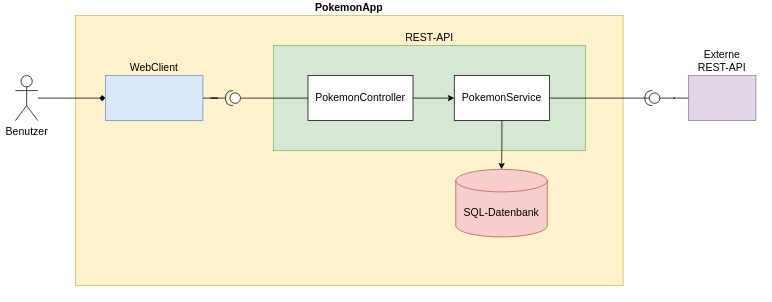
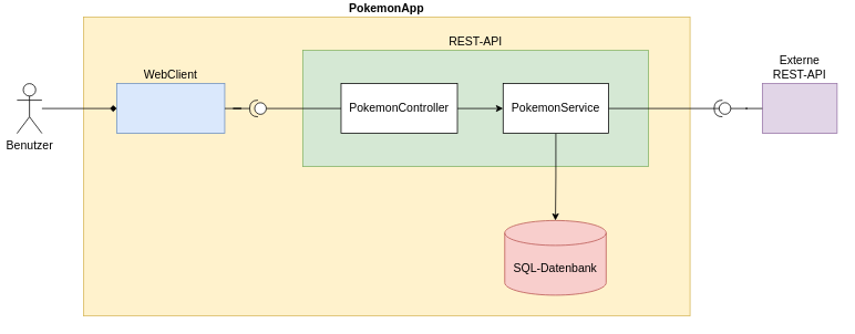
  <mxCell id="0" />
  <mxCell id="1" parent="0" />
  <mxCell id="2" value="PokemonApp" style="rounded=0;whiteSpace=wrap;html=1;fillColor=#fff2cc;strokeColor=#d6b656;labelPosition=center;verticalLabelPosition=top;align=center;verticalAlign=bottom;fontSize=14;fontStyle=1" vertex="1" parent="1"><mxGeometry x="100" y="20" width="730" height="360" as="geometry" /></mxCell>
  <mxCell id="3" value="&lt;div style=&quot;font-size: 14px;&quot;&gt;WebClient&lt;/div&gt;" style="rounded=0;whiteSpace=wrap;html=1;labelPosition=center;verticalLabelPosition=top;align=center;verticalAlign=bottom;fillColor=#dae8fc;strokeColor=#6c8ebf;fontSize=14;fontStyle=0" vertex="1" parent="1"><mxGeometry x="140" y="100" width="130" height="60" as="geometry" /></mxCell>
  <mxCell id="4" style="edgeStyle=orthogonalEdgeStyle;rounded=0;orthogonalLoop=1;jettySize=auto;html=1;entryX=0;entryY=0.5;entryDx=0;entryDy=0;fontSize=14;fontStyle=0;endArrow=diamond;" edge="1" parent="1" source="5" target="3"><mxGeometry relative="1" as="geometry" /></mxCell>
  <mxCell id="5" value="Benutzer" style="shape=umlActor;verticalLabelPosition=bottom;verticalAlign=top;html=1;outlineConnect=0;fontSize=14;fontStyle=0" vertex="1" parent="1"><mxGeometry x="20" y="100" width="30" height="60" as="geometry" /></mxCell>
  <mxCell id="6" value="REST-API" style="rounded=0;whiteSpace=wrap;html=1;labelPosition=center;verticalLabelPosition=top;align=center;verticalAlign=bottom;fillColor=#d5e8d4;strokeColor=#82b366;fontSize=14;fontStyle=0" vertex="1" parent="1"><mxGeometry x="364" y="60" width="416" height="140" as="geometry" /></mxCell>
  <mxCell id="7" style="edgeStyle=orthogonalEdgeStyle;rounded=0;orthogonalLoop=1;jettySize=auto;html=1;entryX=0;entryY=0.5;entryDx=0;entryDy=0;endArrow=classic;endFill=1;fontSize=14;fontStyle=0" edge="1" parent="1" source="8" target="11"><mxGeometry relative="1" as="geometry" /></mxCell>
  <mxCell id="8" value="PokemonController" style="rounded=0;whiteSpace=wrap;html=1;fontSize=14;fontStyle=0" vertex="1" parent="1"><mxGeometry x="410" y="100" width="140" height="60" as="geometry" /></mxCell>
  <mxCell id="9" style="edgeStyle=orthogonalEdgeStyle;rounded=0;orthogonalLoop=1;jettySize=auto;html=1;fontSize=14;fontStyle=0" edge="1" parent="1" source="11" target="15"><mxGeometry relative="1" as="geometry" /></mxCell>
  <mxCell id="10" style="edgeStyle=orthogonalEdgeStyle;rounded=0;orthogonalLoop=1;jettySize=auto;html=1;entryX=1;entryY=0.5;entryDx=0;entryDy=0;entryPerimeter=0;endArrow=none;endFill=0;fontSize=14;fontStyle=0" edge="1" parent="1"><mxGeometry relative="1" as="geometry"><mxPoint x="716" y="130" as="sourcePoint" /><mxPoint x="873" y="130" as="targetPoint" /></mxGeometry></mxCell>
  <mxCell id="11" value="PokemonService" style="rounded=0;whiteSpace=wrap;html=1;fontSize=14;fontStyle=0" vertex="1" parent="1"><mxGeometry x="605" y="100" width="127" height="60" as="geometry" /></mxCell>
  <mxCell id="12" style="edgeStyle=orthogonalEdgeStyle;rounded=0;orthogonalLoop=1;jettySize=auto;html=1;entryX=0;entryY=0.5;entryDx=0;entryDy=0;endArrow=none;endFill=0;fontSize=14;fontStyle=0" edge="1" parent="1" source="14" target="8"><mxGeometry relative="1" as="geometry" /></mxCell>
  <mxCell id="13" style="edgeStyle=orthogonalEdgeStyle;rounded=0;orthogonalLoop=1;jettySize=auto;html=1;entryX=1;entryY=0.5;entryDx=0;entryDy=0;endArrow=none;endFill=0;fontSize=14;fontStyle=0" edge="1" parent="1" source="14" target="3"><mxGeometry relative="1" as="geometry" /></mxCell>
  <mxCell id="14" value="" style="shape=providedRequiredInterface;html=1;verticalLabelPosition=bottom;sketch=0;rotation=-180;fontSize=14;fontStyle=0" vertex="1" parent="1"><mxGeometry x="300" y="120" width="20" height="20" as="geometry" /></mxCell>
- <mxCell id="15" value="SQL-Datenbank" style="shape=cylinder3;whiteSpace=wrap;html=1;boundedLbl=1;backgroundOutline=1;size=15;labelPosition=center;verticalLabelPosition=middle;align=center;verticalAlign=middle;fillColor=#f8cecc;strokeColor=#b85450;fontSize=14;fontStyle=0" vertex="1" parent="1"><mxGeometry x="607" y="225" width="122" height="90" as="geometry" /></mxCell>
+ <mxCell id="15" value="SQL-Datenbank" style="shape=cylinder3;whiteSpace=wrap;html=1;boundedLbl=1;backgroundOutline=1;size=15;labelPosition=center;verticalLabelPosition=middle;align=center;verticalAlign=middle;fillColor=#f8cecc;strokeColor=#b85450;fontSize=14;fontStyle=0" vertex="1" parent="1"><mxGeometry x="607" y="265" width="122" height="90" as="geometry" /></mxCell>
  <mxCell id="16" value="Externe REST-API" style="rounded=0;whiteSpace=wrap;html=1;labelPosition=center;verticalLabelPosition=top;align=center;verticalAlign=bottom;fillColor=#e1d5e7;strokeColor=#9673a6;fontSize=14;fontStyle=0" vertex="1" parent="1"><mxGeometry x="917" y="100" width="90" height="60" as="geometry" /></mxCell>
  <mxCell id="17" value="&lt;div style=&quot;font-size: 14px;&quot;&gt;&lt;br style=&quot;font-size: 14px;&quot;&gt;&lt;/div&gt;&lt;div style=&quot;font-size: 14px;&quot;&gt;&lt;br style=&quot;font-size: 14px;&quot;&gt;&lt;/div&gt;" style="edgeStyle=orthogonalEdgeStyle;rounded=0;orthogonalLoop=1;jettySize=auto;html=1;endArrow=none;endFill=0;fontSize=14;fontStyle=0" edge="1" parent="1" source="18" target="16"><mxGeometry relative="1" as="geometry" /></mxCell>
  <mxCell id="18" value="" style="shape=providedRequiredInterface;html=1;verticalLabelPosition=bottom;sketch=0;rotation=-180;fontSize=14;fontStyle=0" vertex="1" parent="1"><mxGeometry x="859" y="120" width="20" height="20" as="geometry" /></mxCell>
